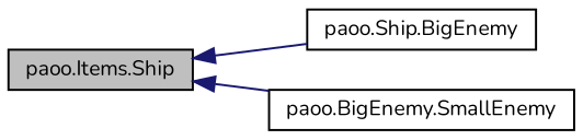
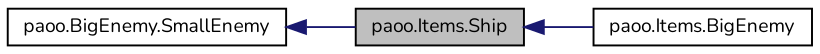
  digraph {
    fontname=Nunito
    rankdir=LR
    node [color=black fillcolor=white fontname=Nunito fontsize=10 shape=record style=filled]
    edge [color=midnightblue dir=back fontname=Nunito fontsize=10 labelfontname=Helvetica labelfontsize=10 style=solid]
    n1 [fillcolor=grey75 fontcolor=black height=0.2 label="paoo.Items.Ship" width=0.4]
-   n2 [height=0.2 label="paoo.Ship.BigEnemy" width=0.4]
+   n2 [height=0.2 label="paoo.Items.BigEnemy" width=0.4]
    n3 [height=0.2 label="paoo.BigEnemy.SmallEnemy" width=0.4]
    n1 -> n2
-   n1 -> n3
+   n3 -> n1
  }
